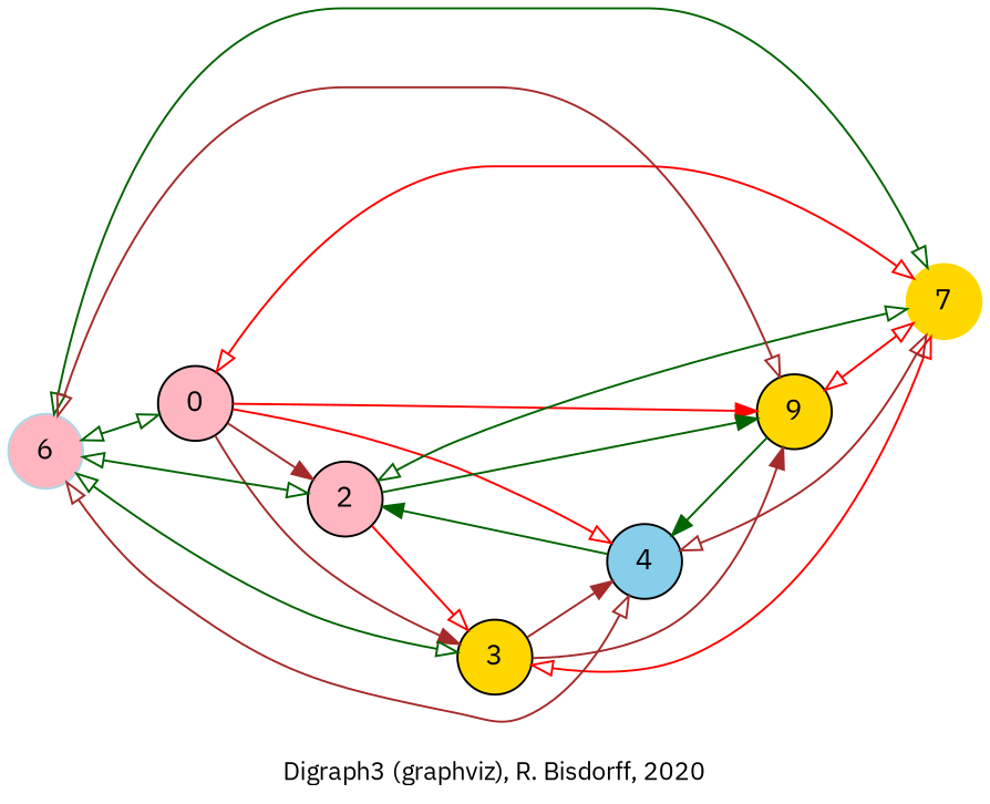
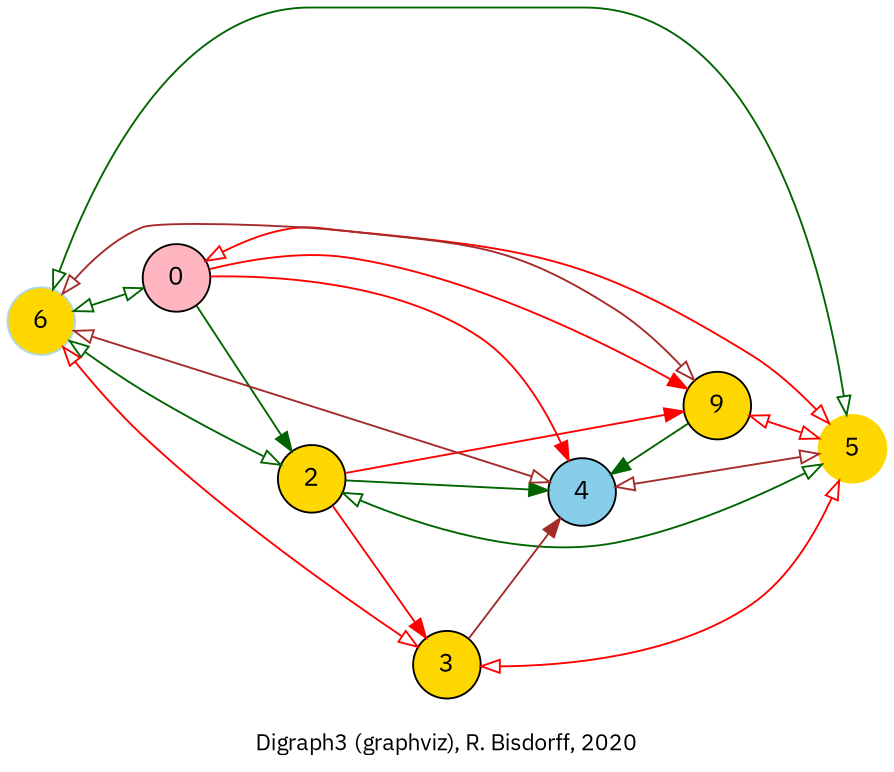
  digraph {
    fontname="IBM Plex Sans"
    fontsize=12
    label="\nDigraph3 (graphviz), R. Bisdorff, 2020"
    rankdir=LR
    node [fillcolor=gold fontname="IBM Plex Sans" shape=circle style=filled]
    edge [arrowhead=empty arrowtail=empty color=darkgreen dir=both fontname="IBM Plex Sans"]
-   n1 [color=gold label=7]
-   n2 [color=lightblue fillcolor=lightpink label=6]
+   n1 [color=gold label=5]
+   n2 [color=lightblue label=6]
    n3 [fillcolor=lightpink label=0]
-   n4 [fillcolor=lightpink label=2]
+   n4 [label=2]
    n5 [label=3]
    n6 [fillcolor=skyblue label=4]
    n7 [label=9]
    subgraph sub_1 {
      rank=max
      n1
    }
    subgraph sub_2 {
      rank=min
      n2
    }
    n2 -> n1
    n3 -> n1 [color=red]
    n3 -> n2
-   n3 -> n4 [color=brown dir=forward arrowhead="" arrowtail=""]
-   n3 -> n5 [color=brown dir=forward arrowhead="" arrowtail=""]
-   n3 -> n6 [color=red dir=forward arrowtail=""]
+   n3 -> n4 [dir=forward arrowhead="" arrowtail=""]
+   n3 -> n6 [color=red dir=forward arrowhead="" arrowtail=""]
    n3 -> n7 [color=red dir=forward arrowhead="" arrowtail=""]
    n4 -> n1
    n4 -> n2
-   n4 -> n5 [color=red dir=forward arrowtail=""]
-   n6 -> n4 [dir=forward arrowhead="" arrowtail=""]
-   n4 -> n7 [dir=forward arrowhead="" arrowtail=""]
+   n4 -> n5 [color=red dir=forward arrowhead="" arrowtail=""]
+   n4 -> n6 [dir=forward arrowhead="" arrowtail=""]
+   n4 -> n7 [color=red dir=forward arrowhead="" arrowtail=""]
    n5 -> n1 [color=red]
-   n5 -> n2
+   n5 -> n2 [color=red]
    n5 -> n6 [color=brown dir=forward arrowhead="" arrowtail=""]
-   n5 -> n7 [color=brown dir=forward arrowhead="" arrowtail=""]
    n6 -> n1 [color=brown]
    n6 -> n2 [color=brown]
    n6 -> n7 [dir=back arrowhead="" arrowtail=""]
    n7 -> n1 [color=red]
    n7 -> n2 [color=brown]
  }
